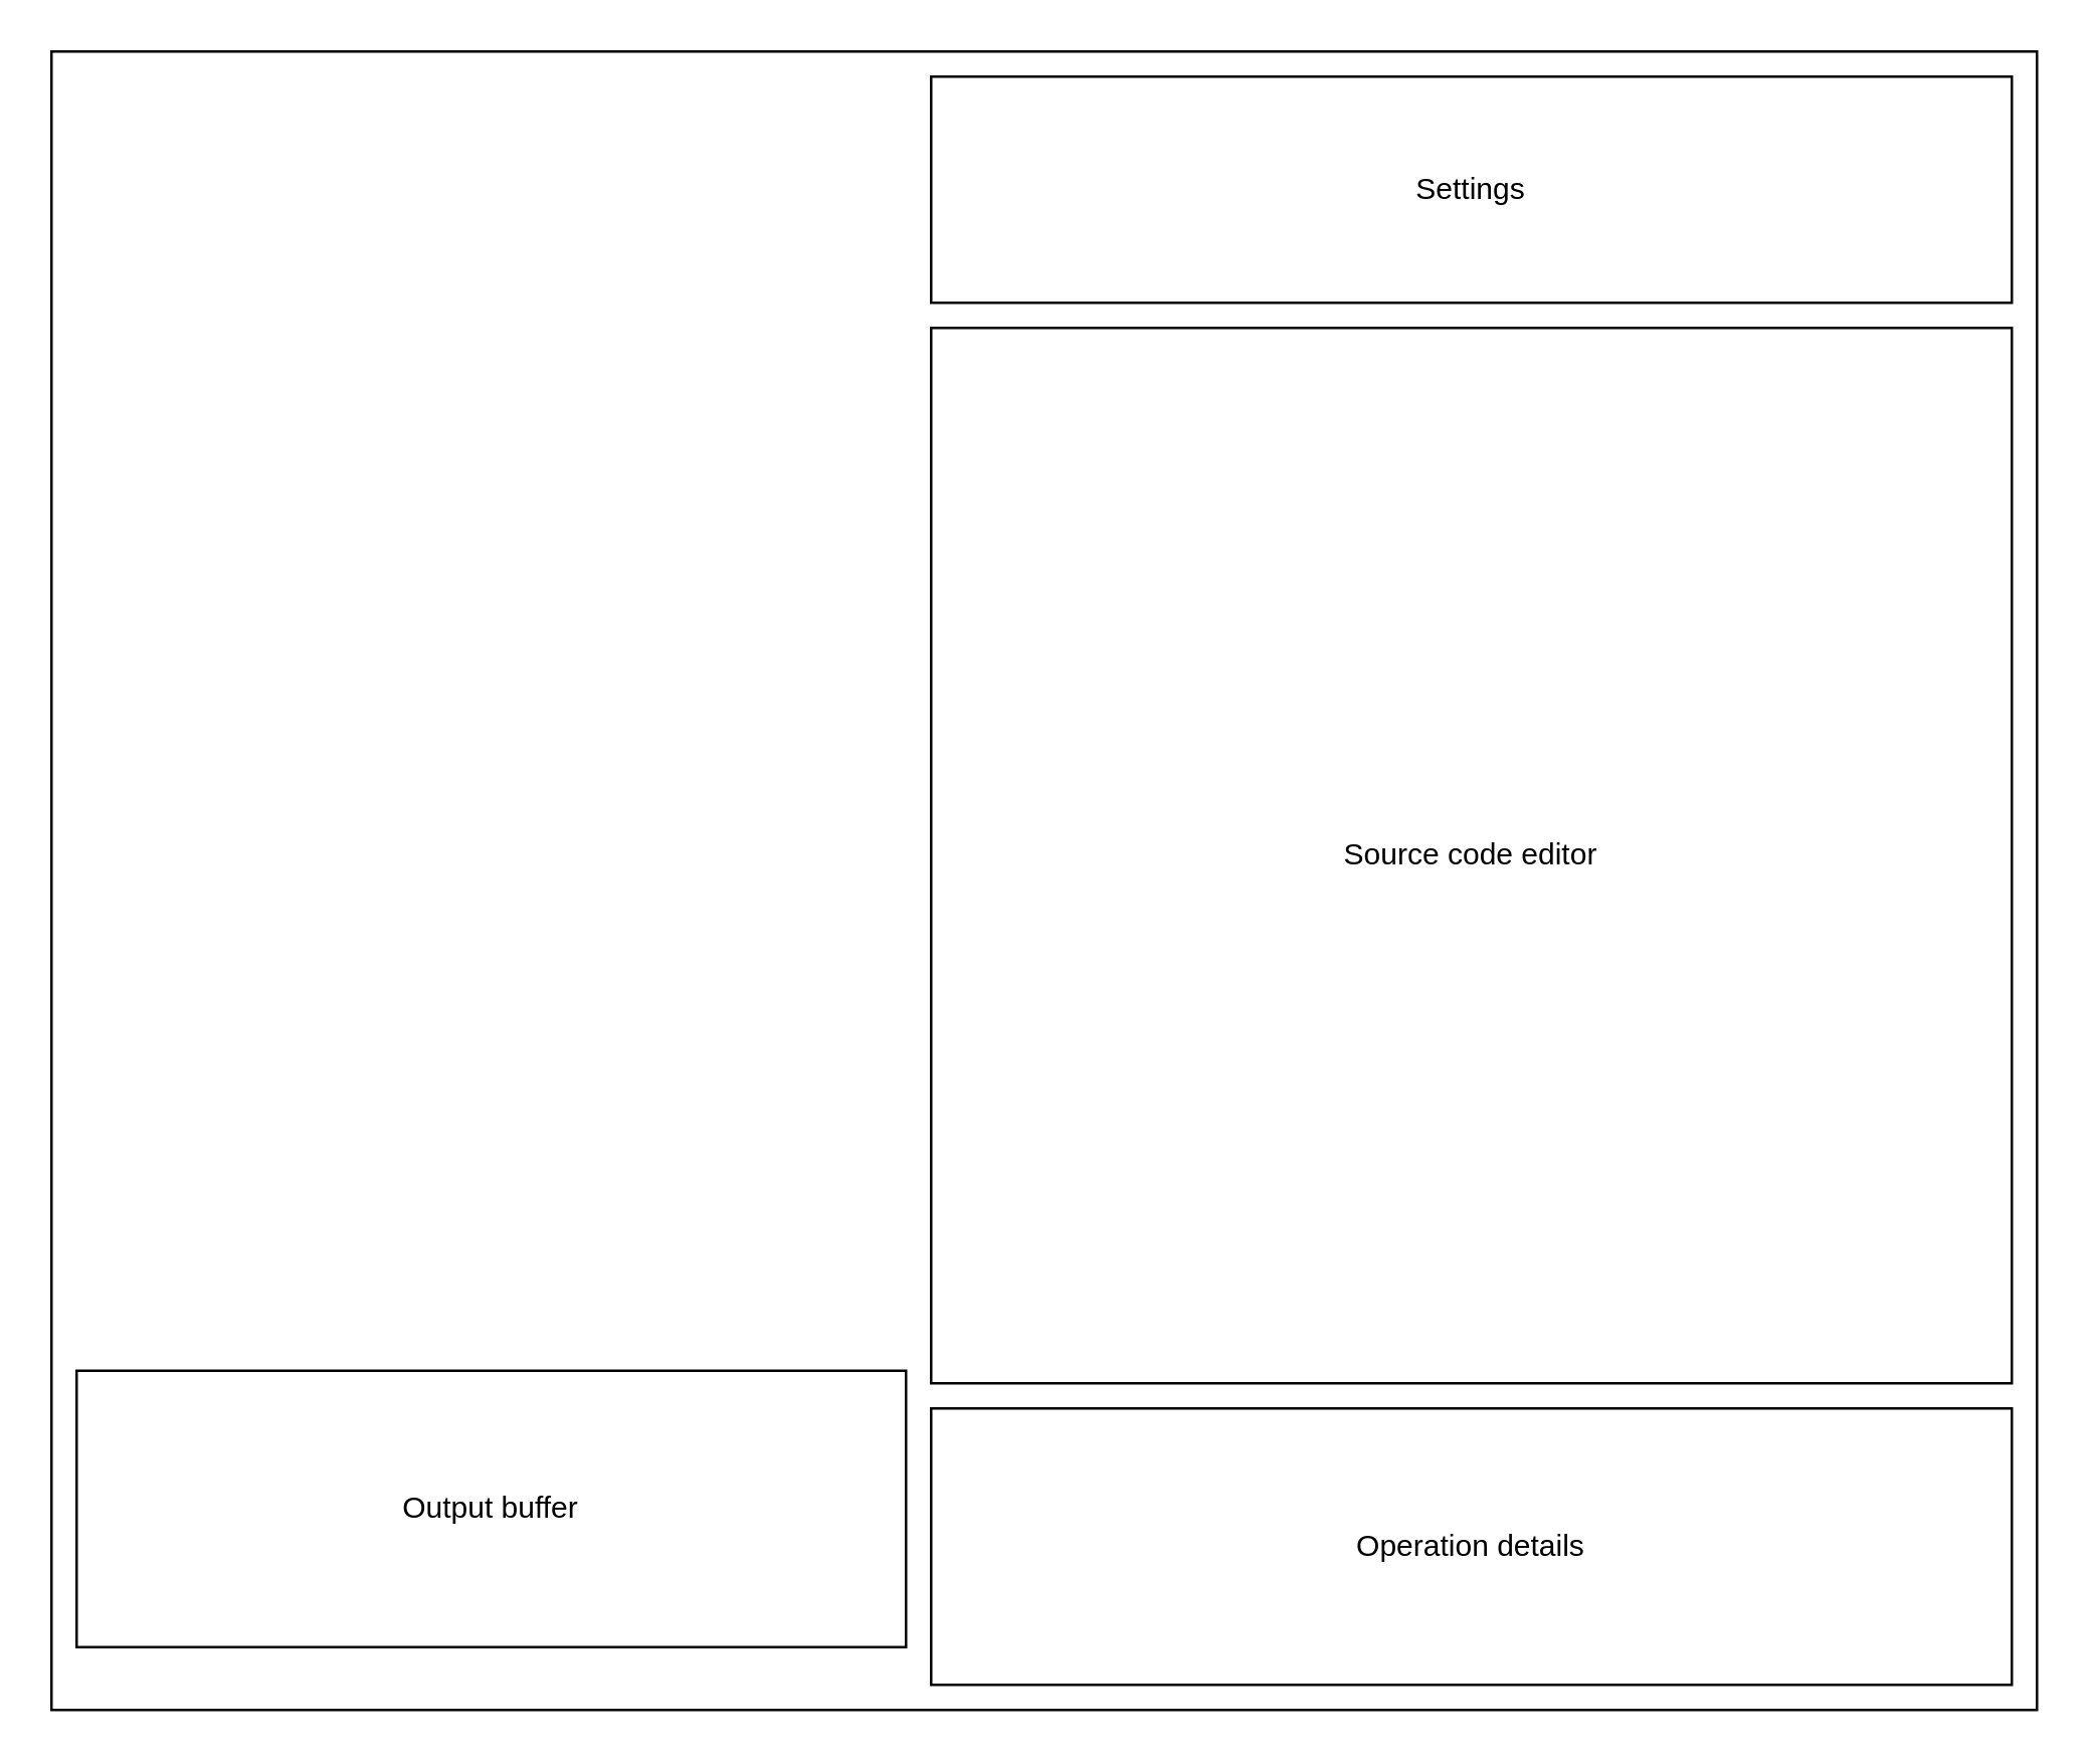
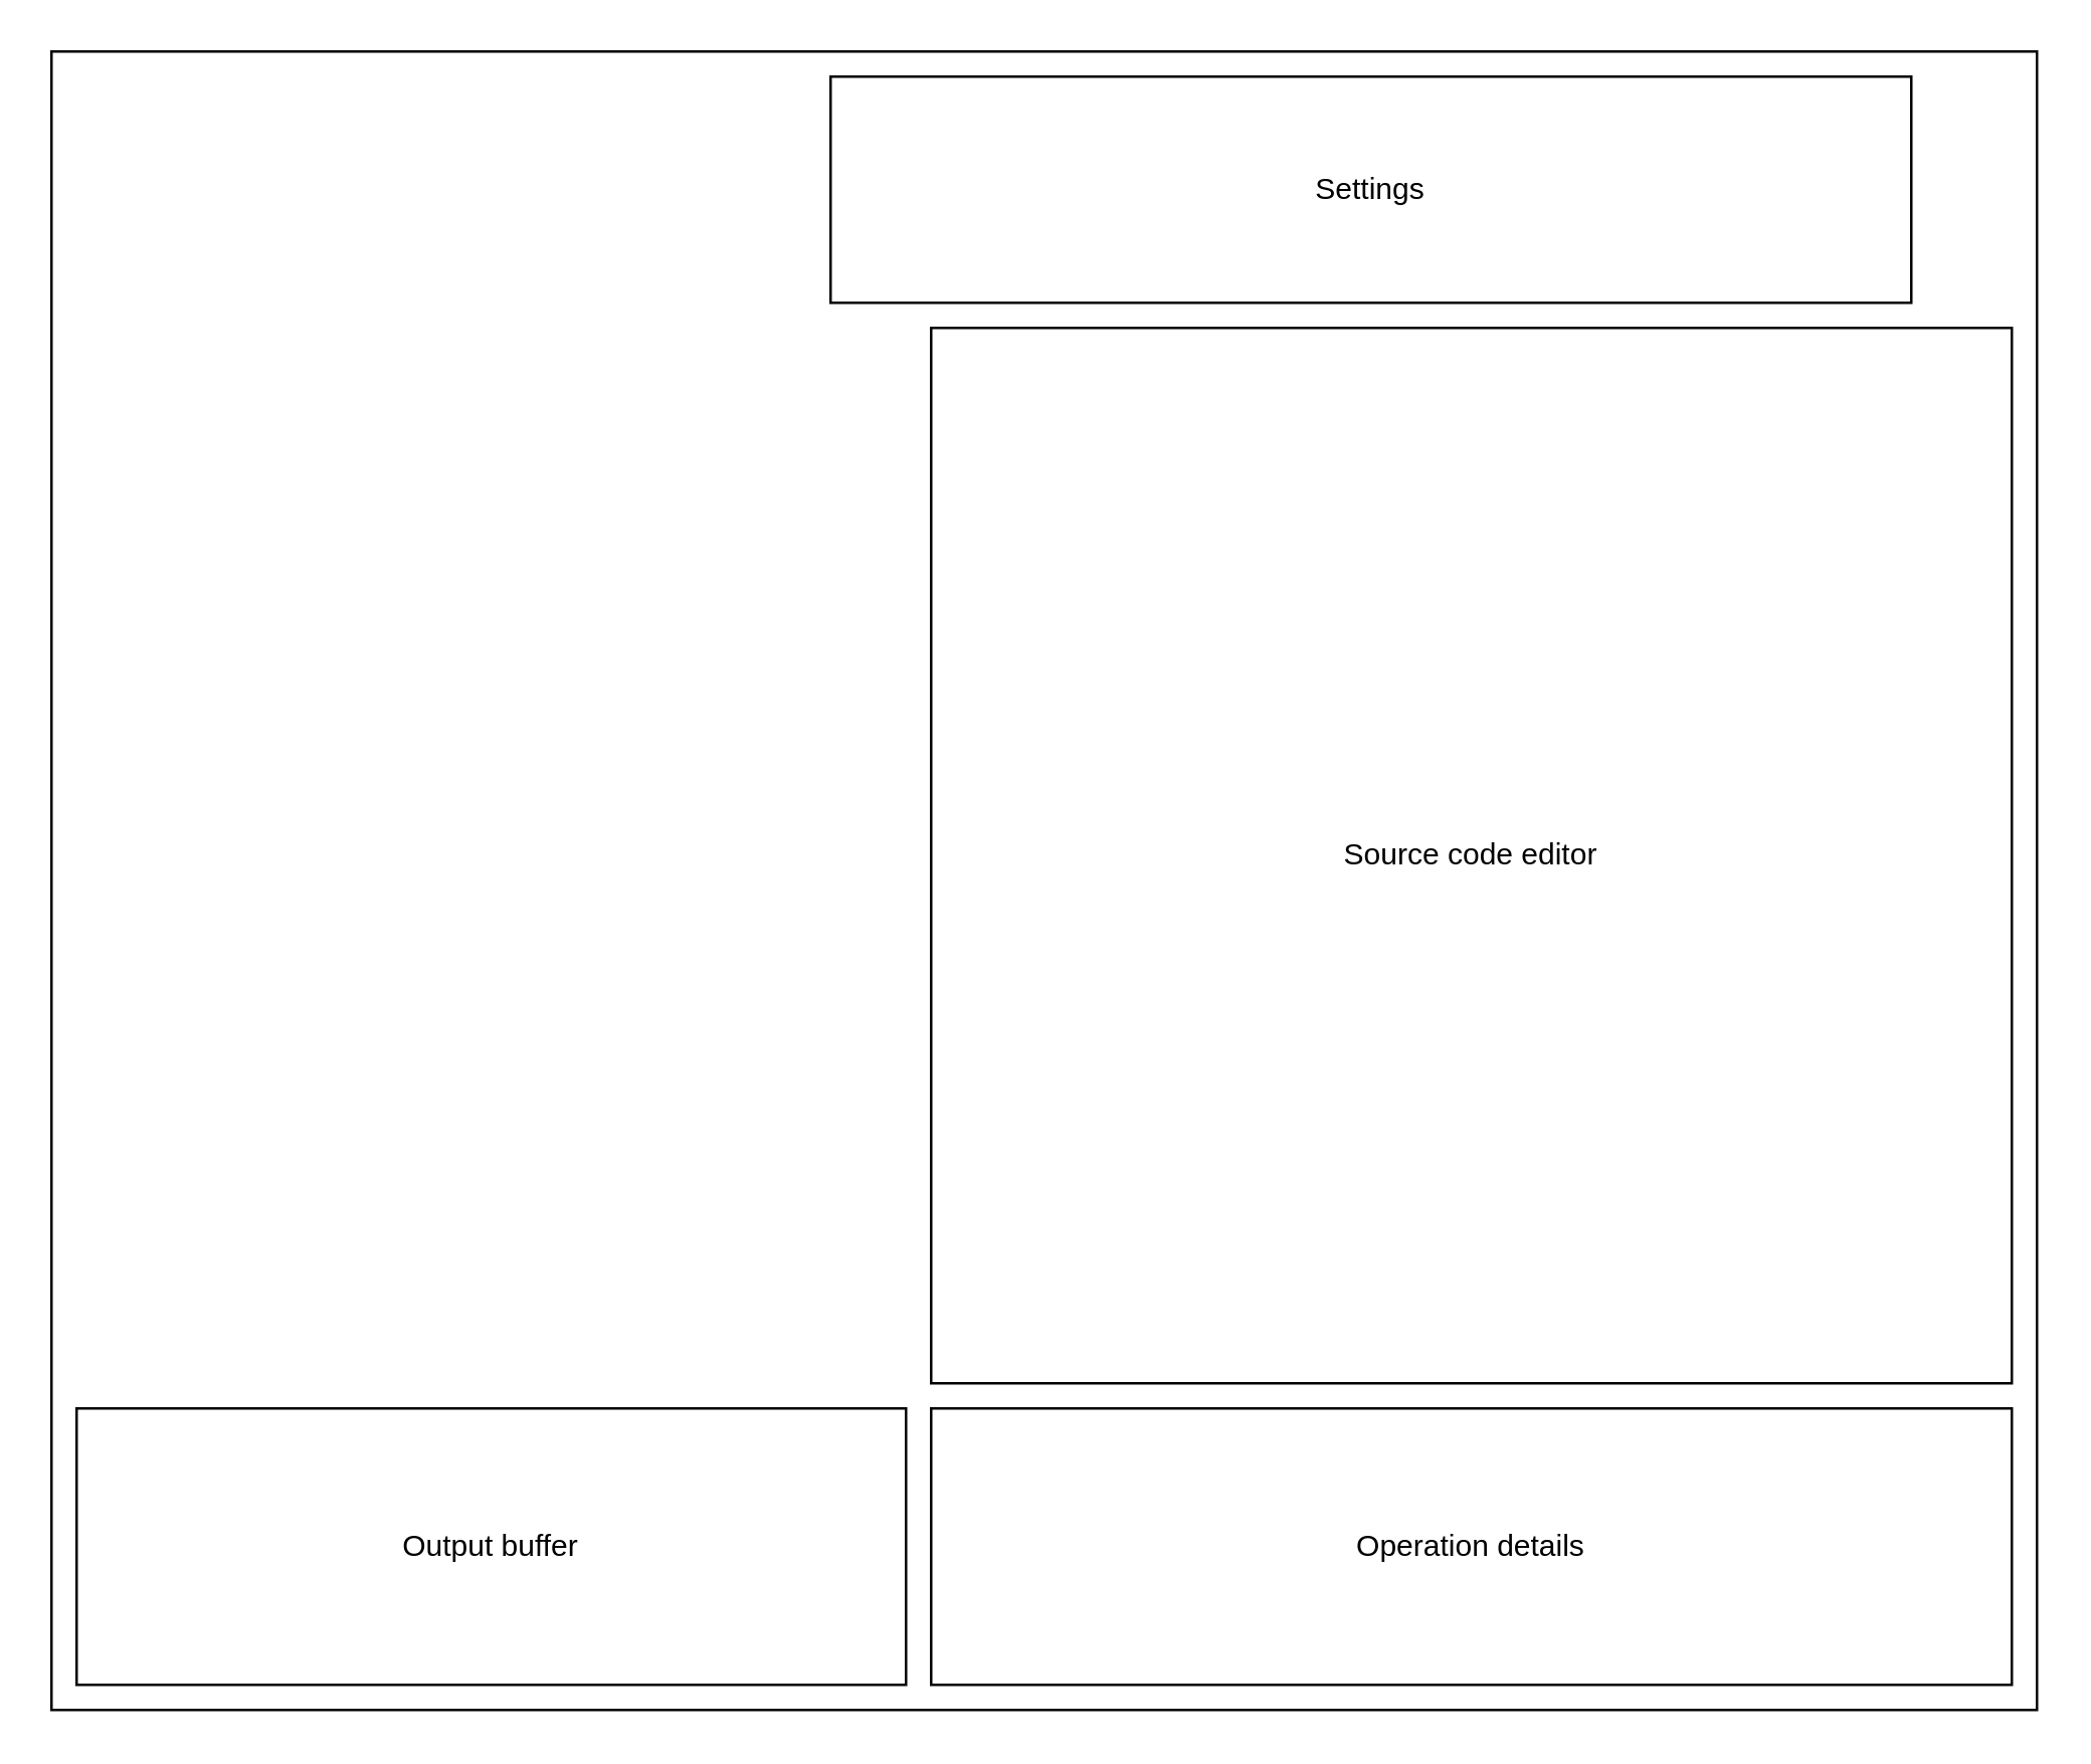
  <mxCell id="0" />
  <mxCell id="1" parent="0" />
  <mxCell id="2" value="" style="rounded=0;whiteSpace=wrap;html=1;" parent="1" vertex="1"><mxGeometry x="20" y="20" width="790" height="660" as="geometry" /></mxCell>
- <mxCell id="3" value="Settings" style="rounded=0;whiteSpace=wrap;html=1;" parent="1" vertex="1"><mxGeometry x="370" y="30" width="430" height="90" as="geometry" /></mxCell>
+ <mxCell id="3" value="Settings" style="rounded=0;whiteSpace=wrap;html=1;" parent="1" vertex="1"><mxGeometry x="330" y="30" width="430" height="90" as="geometry" /></mxCell>
  <mxCell id="4" value="Source code editor" style="rounded=0;whiteSpace=wrap;html=1;" parent="1" vertex="1"><mxGeometry x="370" y="130" width="430" height="420" as="geometry" /></mxCell>
  <mxCell id="5" value="Operation details" style="rounded=0;whiteSpace=wrap;html=1;" parent="1" vertex="1"><mxGeometry x="370" y="560" width="430" height="110" as="geometry" /></mxCell>
- <mxCell id="6" value="Output buffer" style="rounded=0;whiteSpace=wrap;html=1;" parent="1" vertex="1"><mxGeometry x="30" y="545" width="330" height="110" as="geometry" /></mxCell>
+ <mxCell id="6" value="Output buffer" style="rounded=0;whiteSpace=wrap;html=1;" parent="1" vertex="1"><mxGeometry x="30" y="560" width="330" height="110" as="geometry" /></mxCell>
